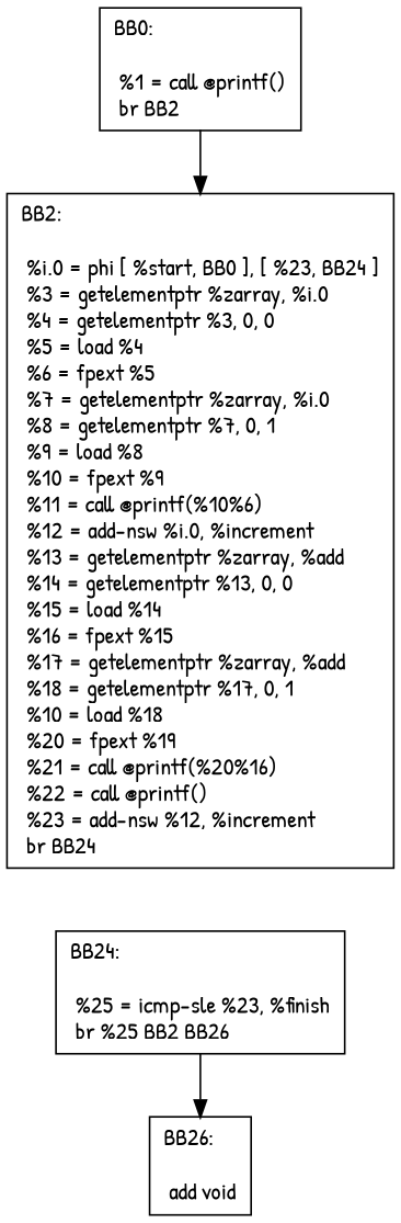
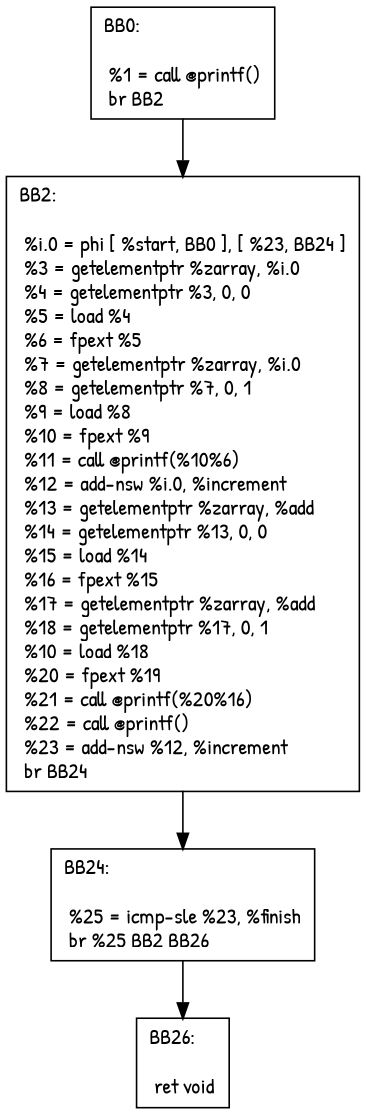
  digraph {
    fontname="Patrick Hand"
    node [fontname="Patrick Hand" shape=record]
    edge [fontname="Patrick Hand"]
    n1 [label="{BB0:\l\l  %1 = call @printf()\l br  BB2\l}"]
    n2 [label="{BB2:\l\l  %i.0 = phi [  %start, BB0 ], [  %23, BB24 ]\l %3 = getelementptr %zarray,  %i.0\l %4 = getelementptr %3,  0,  0\l %5 = load %4\l %6 = fpext %5\l %7 = getelementptr %zarray,  %i.0\l %8 = getelementptr %7,  0,  1\l %9 = load %8\l %10 = fpext %9\l %11 = call @printf(%10%6)\l %12 = add-nsw %i.0,  %increment\l %13 = getelementptr %zarray,  %add\l %14 = getelementptr %13,  0,  0\l %15 = load %14\l %16 = fpext %15\l %17 = getelementptr %zarray,  %add\l %18 = getelementptr %17,  0,  1\l %10 = load %18\l %20 = fpext %19\l %21 = call @printf(%20%16)\l %22 = call @printf()\l %23 = add-nsw %12,  %increment\l br  BB24\l}"]
    n3 [label="{BB24:\l\l  %25 = icmp-sle %23,  %finish\l br %25 BB2 BB26\l}"]
-   n4 [label="{BB26:\l\l  add void\l}"]
+   n4 [label="{BB26:\l\l  ret void\l}"]
    n1 -> n2
+   n2 -> n3
    n3 -> n4
  }
